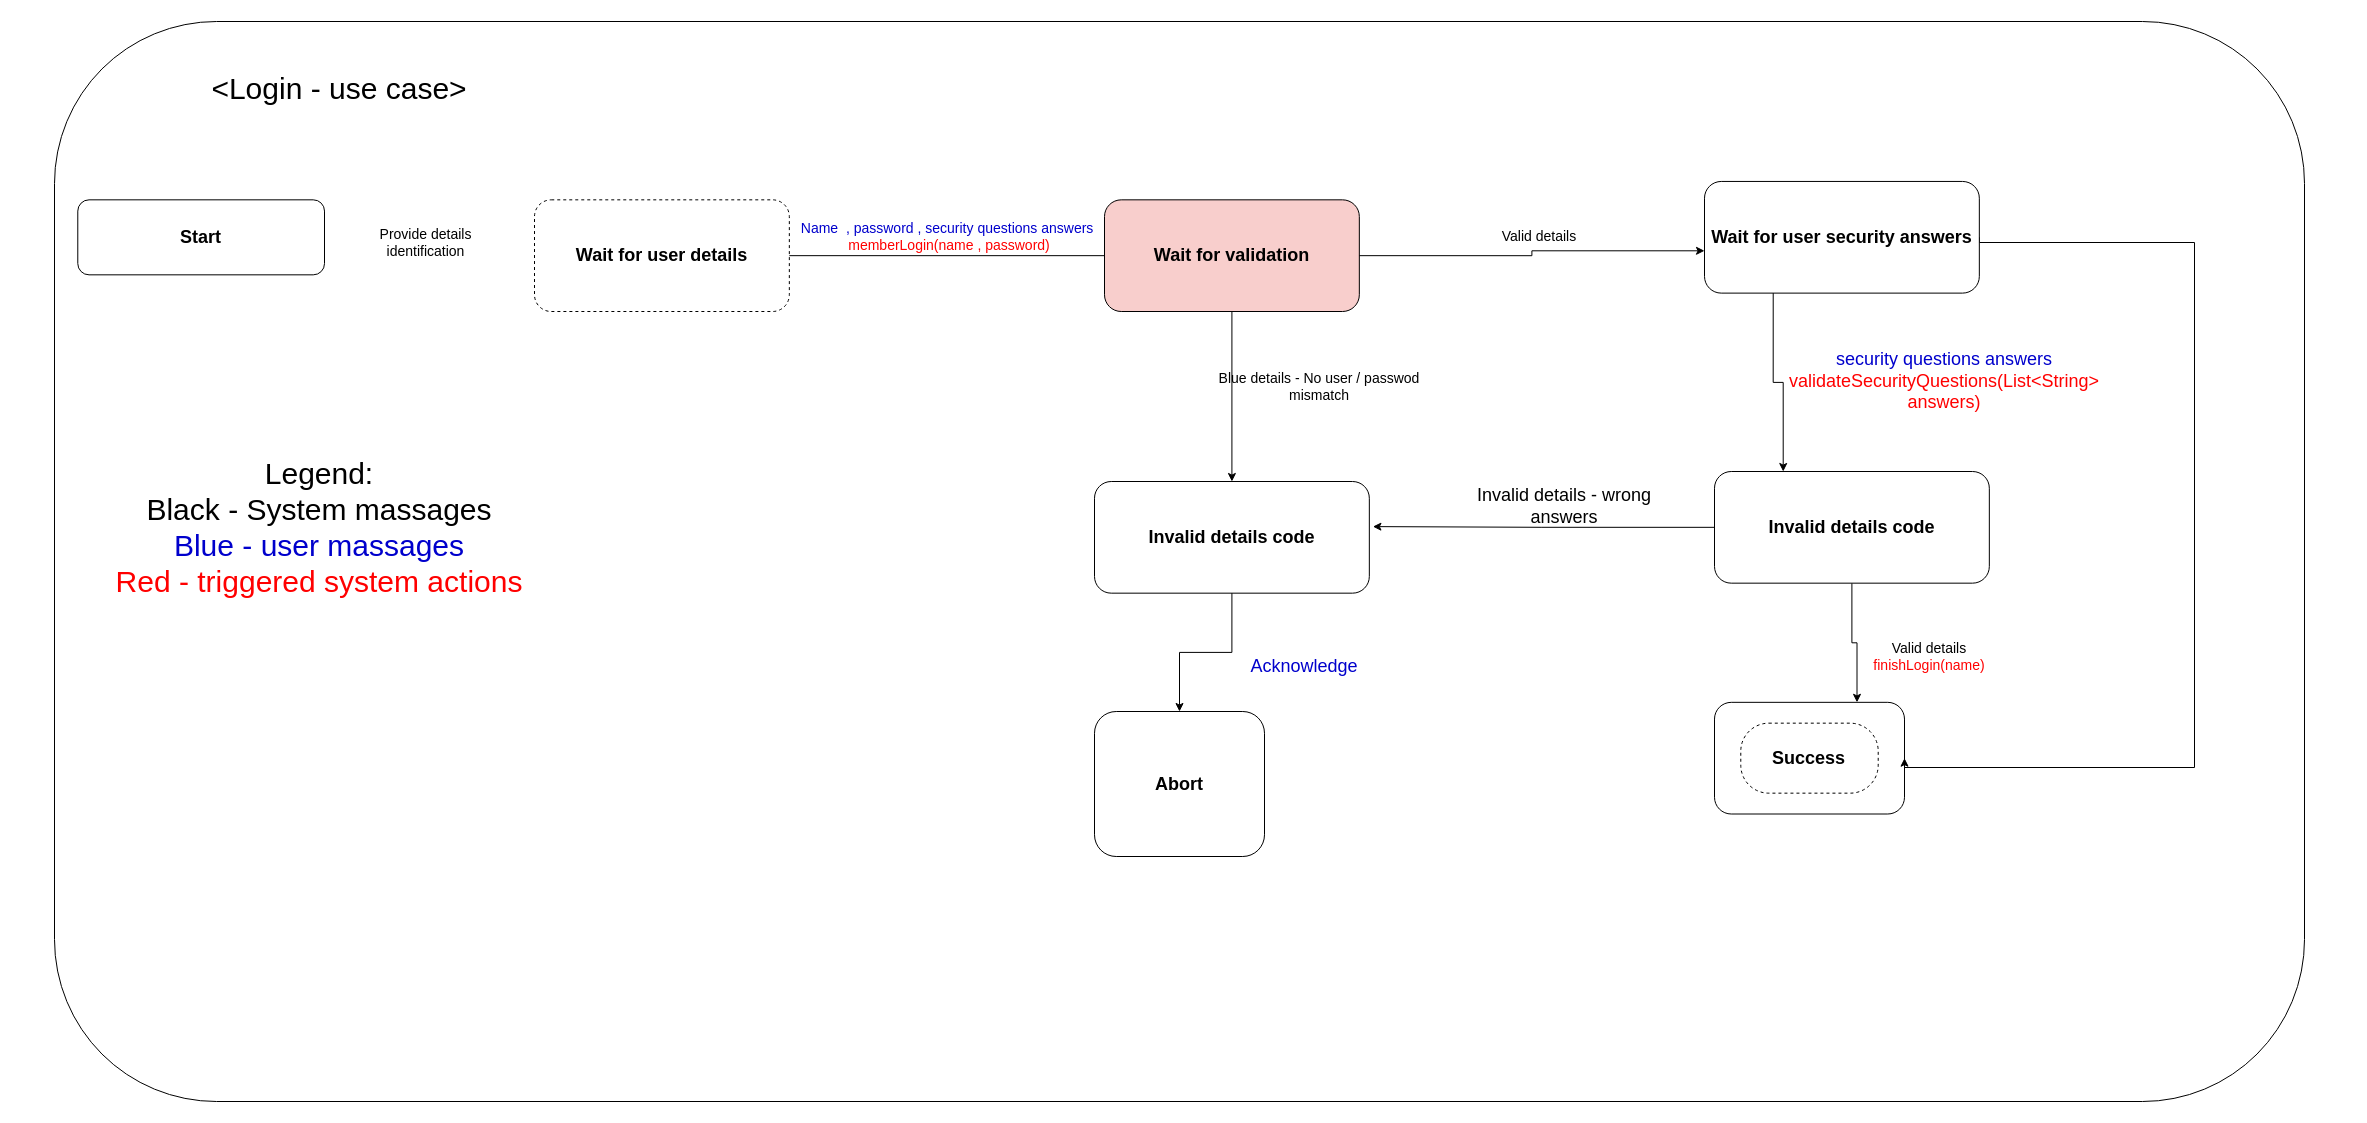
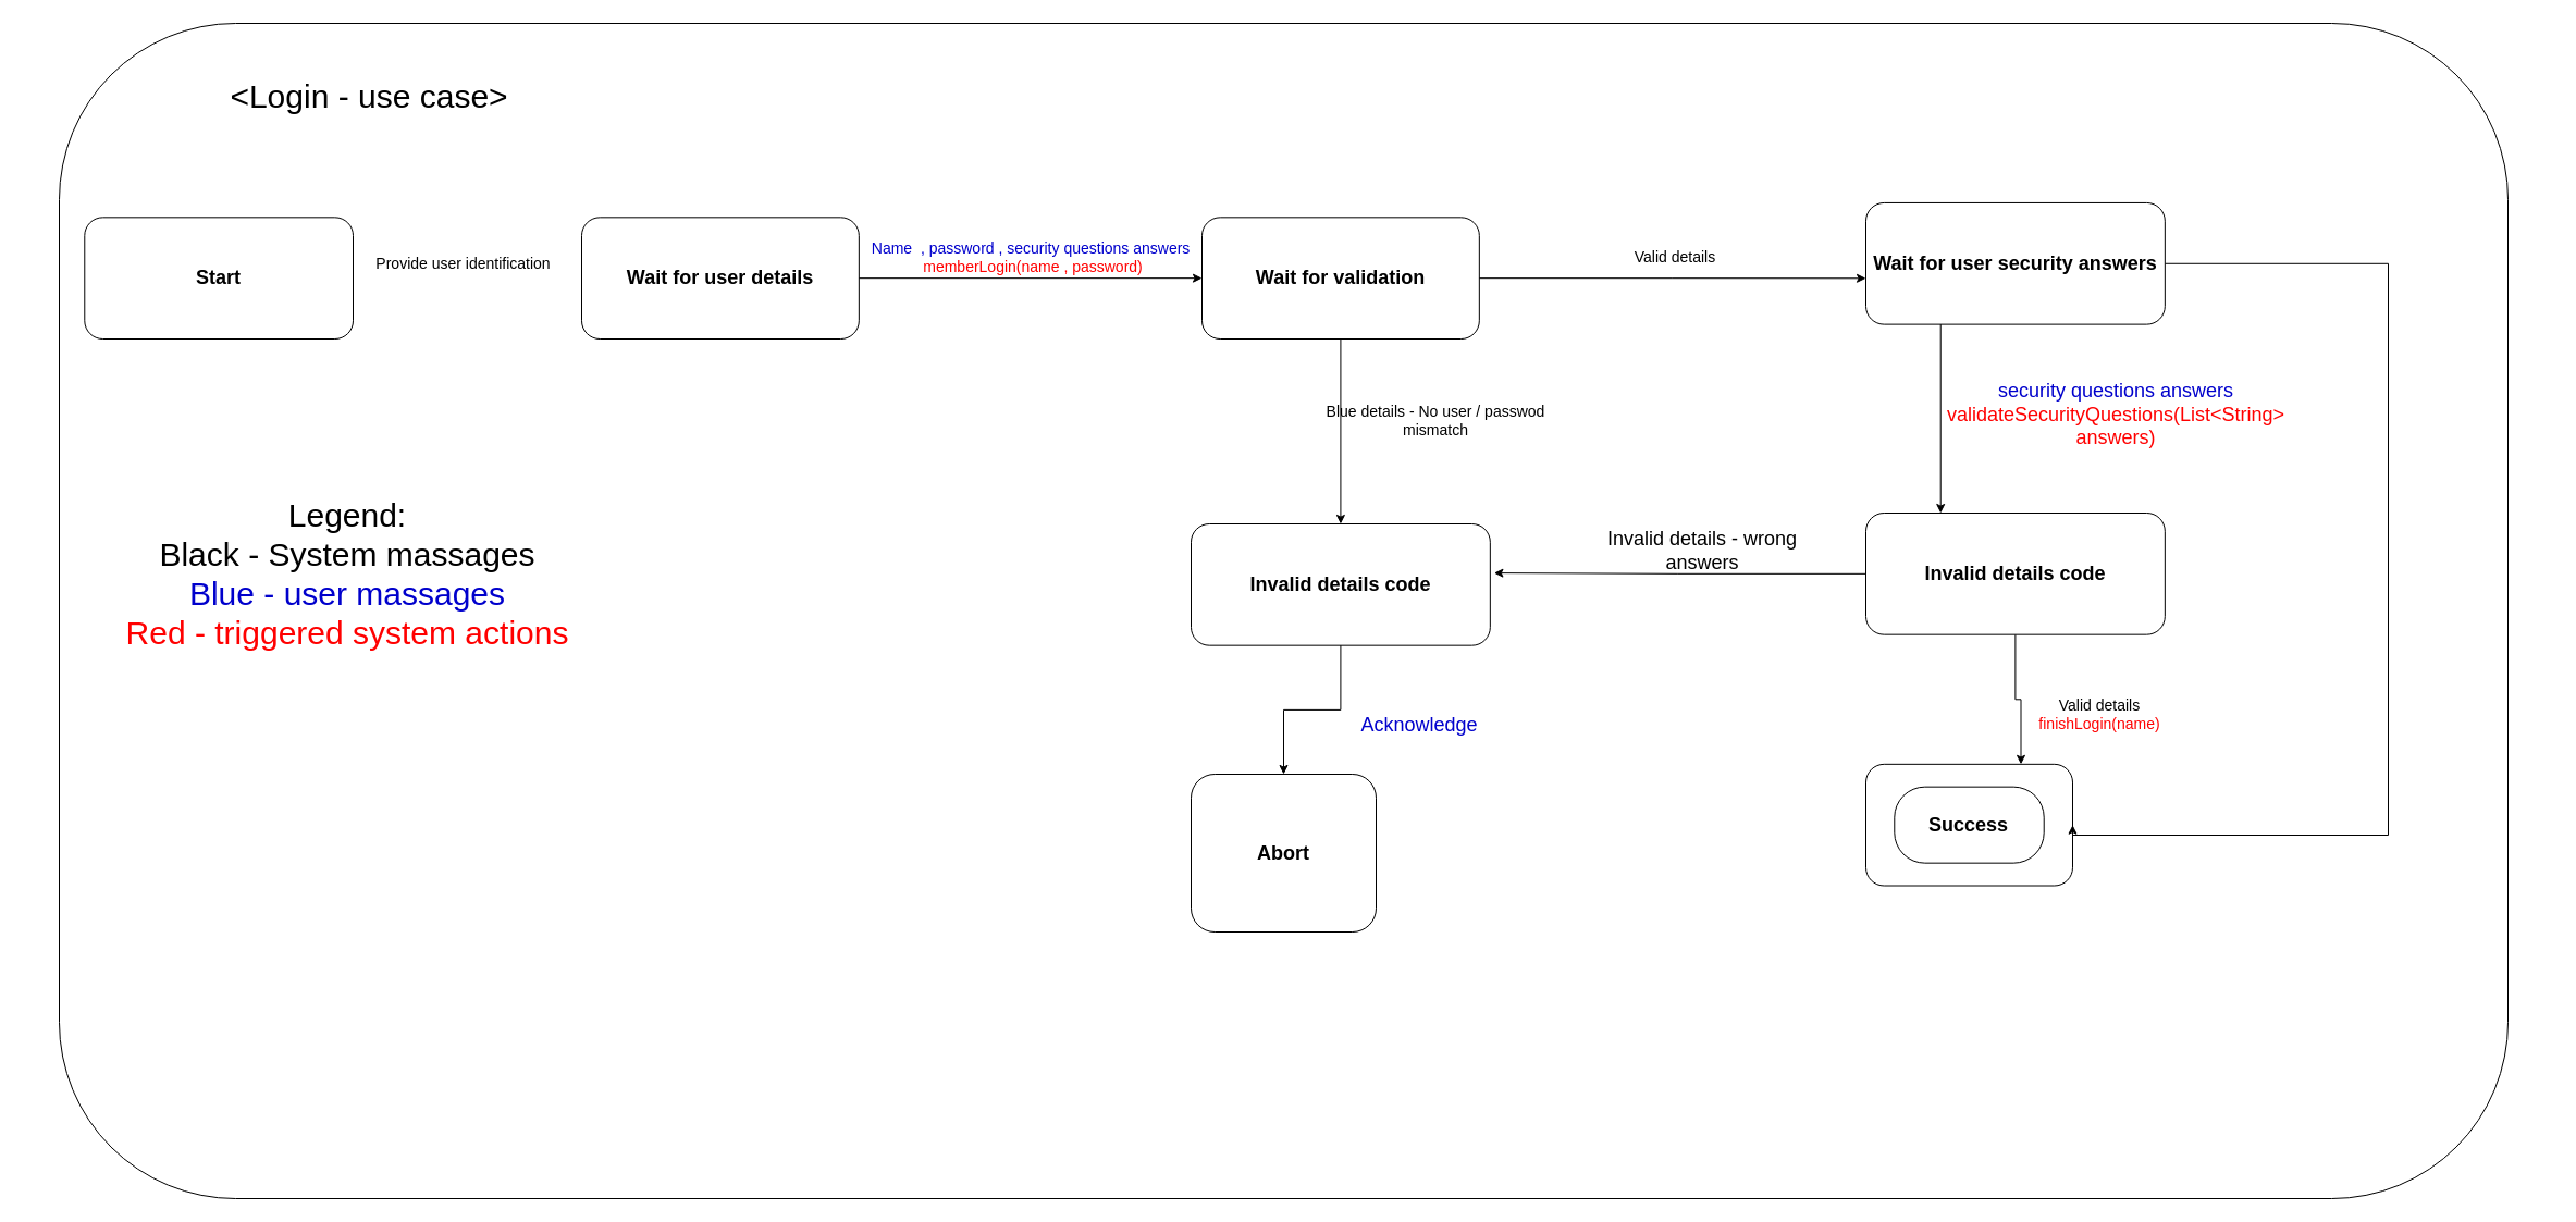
  <mxCell id="0" />
  <mxCell id="1" parent="0" />
  <mxCell id="2" value="" style="group" vertex="1" connectable="0" parent="1"><mxGeometry x="54" y="21" width="2281" height="1080" as="geometry" /></mxCell>
  <mxCell id="3" value="&lt;font color=&quot;#000000&quot;&gt;No security&lt;br&gt;&amp;nbsp;questions&lt;/font&gt;" style="text;html=1;strokeColor=none;fillColor=none;align=center;verticalAlign=middle;whiteSpace=wrap;rounded=0;fontSize=18;fontColor=#FF0000;" vertex="1" parent="2"><mxGeometry x="2080" y="410" width="211" height="30" as="geometry" /></mxCell>
  <mxCell id="4" value="" style="group" vertex="1" connectable="0" parent="2"><mxGeometry x="-33.125" y="-0.009" width="2283.125" height="1080.009" as="geometry" /></mxCell>
  <mxCell id="5" value="" style="rounded=1;whiteSpace=wrap;html=1;" vertex="1" parent="4"><mxGeometry x="33.125" y="0.009" width="2250" height="1080" as="geometry" /></mxCell>
  <mxCell id="6" value="&lt;font style=&quot;font-size: 30px&quot;&gt;&amp;lt;Login - use case&amp;gt;&lt;/font&gt;" style="text;html=1;strokeColor=none;fillColor=none;align=center;verticalAlign=middle;whiteSpace=wrap;rounded=0;" vertex="1" parent="4"><mxGeometry width="636" height="134.318" as="geometry" /></mxCell>
- <mxCell id="7" value="&lt;b&gt;&lt;font style=&quot;font-size: 18px&quot;&gt;Start&lt;/font&gt;&lt;/b&gt;" style="rounded=1;whiteSpace=wrap;html=1;" vertex="1" parent="4"><mxGeometry x="56.415" y="178.339" width="246.71" height="75" as="geometry" /></mxCell>
- <mxCell id="8" value="&lt;b&gt;&lt;font style=&quot;font-size: 18px&quot;&gt;Wait for user details&lt;/font&gt;&lt;/b&gt;" style="rounded=1;whiteSpace=wrap;html=1;dashed=1;" vertex="1" parent="4"><mxGeometry x="513.125" y="178.339" width="254.84" height="111.67" as="geometry" /></mxCell>
- <mxCell id="9" value="&lt;font style=&quot;font-size: 14px&quot;&gt;Provide details identification&lt;/font&gt;" style="text;html=1;strokeColor=none;fillColor=none;align=center;verticalAlign=middle;whiteSpace=wrap;rounded=0;" vertex="1" parent="4"><mxGeometry x="323.125" y="195.319" width="162.87" height="50.95" as="geometry" /></mxCell>
- <mxCell id="10" value="&lt;b&gt;&lt;font style=&quot;font-size: 18px&quot;&gt;Wait for validation&lt;/font&gt;&lt;/b&gt;" style="rounded=1;whiteSpace=wrap;html=1;fillColor=#f8cecc;" vertex="1" parent="4"><mxGeometry x="1083.125" y="178.339" width="254.84" height="111.67" as="geometry" /></mxCell>
- <mxCell id="11" style="edgeStyle=orthogonalEdgeStyle;rounded=0;orthogonalLoop=1;jettySize=auto;html=1;exitX=1;exitY=0.5;exitDx=0;exitDy=0;entryX=0;entryY=0.5;entryDx=0;entryDy=0;fontSize=14;endArrow=none;" edge="1" parent="4" source="8" target="10"><mxGeometry relative="1" as="geometry" /></mxCell>
+ <mxCell id="7" value="&lt;b&gt;&lt;font style=&quot;font-size: 18px&quot;&gt;Start&lt;/font&gt;&lt;/b&gt;" style="rounded=1;whiteSpace=wrap;html=1;" vertex="1" parent="4"><mxGeometry x="56.415" y="178.339" width="246.71" height="111.67" as="geometry" /></mxCell>
+ <mxCell id="8" value="&lt;b&gt;&lt;font style=&quot;font-size: 18px&quot;&gt;Wait for user details&lt;/font&gt;&lt;/b&gt;" style="rounded=1;whiteSpace=wrap;html=1;" vertex="1" parent="4"><mxGeometry x="513.125" y="178.339" width="254.84" height="111.67" as="geometry" /></mxCell>
+ <mxCell id="9" value="&lt;font style=&quot;font-size: 14px&quot;&gt;Provide user identification&lt;/font&gt;" style="text;html=1;strokeColor=none;fillColor=none;align=center;verticalAlign=middle;whiteSpace=wrap;rounded=0;" vertex="1" parent="4"><mxGeometry x="323.125" y="195.319" width="162.87" height="50.95" as="geometry" /></mxCell>
+ <mxCell id="10" value="&lt;b&gt;&lt;font style=&quot;font-size: 18px&quot;&gt;Wait for validation&lt;/font&gt;&lt;/b&gt;" style="rounded=1;whiteSpace=wrap;html=1;" vertex="1" parent="4"><mxGeometry x="1083.125" y="178.339" width="254.84" height="111.67" as="geometry" /></mxCell>
+ <mxCell id="11" style="edgeStyle=orthogonalEdgeStyle;rounded=0;orthogonalLoop=1;jettySize=auto;html=1;exitX=1;exitY=0.5;exitDx=0;exitDy=0;entryX=0;entryY=0.5;entryDx=0;entryDy=0;fontSize=14;" edge="1" parent="4" source="8" target="10"><mxGeometry relative="1" as="geometry" /></mxCell>
  <mxCell id="12" value="&lt;font color=&quot;#0000cc&quot;&gt;Name&amp;nbsp; , password , security questions answers&amp;nbsp;&lt;/font&gt;&lt;br&gt;&lt;font color=&quot;#ff0000&quot;&gt;memberLogin(name , password)&lt;/font&gt;" style="text;html=1;strokeColor=none;fillColor=none;align=center;verticalAlign=middle;whiteSpace=wrap;rounded=0;fontSize=14;" vertex="1" parent="4"><mxGeometry x="773.125" y="200.009" width="310" height="30" as="geometry" /></mxCell>
  <mxCell id="13" value="&lt;b&gt;&lt;font style=&quot;font-size: 18px&quot;&gt;Invalid details code&lt;/font&gt;&lt;/b&gt;" style="rounded=1;whiteSpace=wrap;html=1;" vertex="1" parent="4"><mxGeometry x="1073.125" y="460.009" width="274.84" height="111.67" as="geometry" /></mxCell>
  <mxCell id="14" style="edgeStyle=orthogonalEdgeStyle;rounded=0;orthogonalLoop=1;jettySize=auto;html=1;fontSize=14;fontColor=#FF0000;" edge="1" parent="4" source="10" target="13"><mxGeometry relative="1" as="geometry" /></mxCell>
  <mxCell id="15" value="&lt;font color=&quot;#000000&quot;&gt;Blue details - No user / passwod mismatch&lt;/font&gt;" style="text;html=1;strokeColor=none;fillColor=none;align=center;verticalAlign=middle;whiteSpace=wrap;rounded=0;fontSize=14;fontColor=#FF0000;" vertex="1" parent="4"><mxGeometry x="1193.125" y="350.009" width="210" height="30" as="geometry" /></mxCell>
  <mxCell id="16" value="Valid details&lt;br&gt;&lt;font color=&quot;#ff0000&quot;&gt;finishLogin(name)&lt;/font&gt;" style="text;html=1;strokeColor=none;fillColor=none;align=center;verticalAlign=middle;whiteSpace=wrap;rounded=0;fontSize=14;fontColor=#000000;" vertex="1" parent="4"><mxGeometry x="1833.125" y="620.009" width="150" height="30" as="geometry" /></mxCell>
  <mxCell id="17" value="&lt;b&gt;&lt;font style=&quot;font-size: 18px&quot;&gt;Abort&lt;/font&gt;&lt;/b&gt;" style="rounded=1;whiteSpace=wrap;html=1;" vertex="1" parent="4"><mxGeometry x="1073.125" y="690.009" width="170" height="145" as="geometry" /></mxCell>
  <mxCell id="18" style="edgeStyle=orthogonalEdgeStyle;rounded=0;orthogonalLoop=1;jettySize=auto;html=1;exitX=0.5;exitY=1;exitDx=0;exitDy=0;entryX=0.5;entryY=0;entryDx=0;entryDy=0;fontSize=18;fontColor=#000000;" edge="1" parent="4" source="13" target="17"><mxGeometry relative="1" as="geometry" /></mxCell>
  <mxCell id="19" value="&lt;font color=&quot;#0000cc&quot;&gt;Acknowledge&lt;/font&gt;" style="text;html=1;strokeColor=none;fillColor=none;align=center;verticalAlign=middle;whiteSpace=wrap;rounded=0;fontSize=18;fontColor=#000000;" vertex="1" parent="4"><mxGeometry x="1213.125" y="630.009" width="140" height="30" as="geometry" /></mxCell>
  <mxCell id="20" value="" style="group;strokeWidth=4;fillColor=default;" vertex="1" connectable="0" parent="4"><mxGeometry x="1693.125" y="690.009" width="190" height="111.67" as="geometry" /></mxCell>
  <mxCell id="21" value="" style="rounded=1;whiteSpace=wrap;html=1;" vertex="1" parent="20"><mxGeometry y="-9.16" width="190" height="111.67" as="geometry" /></mxCell>
- <mxCell id="22" value="&lt;b style=&quot;color: rgb(0 , 0 , 0) ; font-size: 12px&quot;&gt;&lt;font style=&quot;font-size: 18px&quot;&gt;Success&lt;/font&gt;&lt;/b&gt;" style="rounded=1;whiteSpace=wrap;html=1;fontSize=18;fontColor=#FF0000;arcSize=40;dashed=1;" vertex="1" parent="20"><mxGeometry x="26.29" y="11.67" width="137.42" height="70" as="geometry" /></mxCell>
+ <mxCell id="22" value="&lt;b style=&quot;color: rgb(0 , 0 , 0) ; font-size: 12px&quot;&gt;&lt;font style=&quot;font-size: 18px&quot;&gt;Success&lt;/font&gt;&lt;/b&gt;" style="rounded=1;whiteSpace=wrap;html=1;fontSize=18;fontColor=#FF0000;arcSize=40;" vertex="1" parent="20"><mxGeometry x="26.29" y="11.67" width="137.42" height="70" as="geometry" /></mxCell>
  <mxCell id="23" style="edgeStyle=orthogonalEdgeStyle;rounded=0;orthogonalLoop=1;jettySize=auto;html=1;entryX=0.75;entryY=0;entryDx=0;entryDy=0;fontSize=18;fontColor=#000000;" edge="1" parent="4" source="25" target="21"><mxGeometry relative="1" as="geometry" /></mxCell>
  <mxCell id="24" style="edgeStyle=orthogonalEdgeStyle;rounded=0;orthogonalLoop=1;jettySize=auto;html=1;exitX=0;exitY=0.5;exitDx=0;exitDy=0;entryX=1.013;entryY=0.404;entryDx=0;entryDy=0;entryPerimeter=0;fontSize=18;fontColor=#FF0000;" edge="1" parent="4" source="25" target="13"><mxGeometry relative="1" as="geometry" /></mxCell>
  <mxCell id="25" value="&lt;b&gt;&lt;font style=&quot;font-size: 18px&quot;&gt;Invalid details code&lt;/font&gt;&lt;/b&gt;" style="rounded=1;whiteSpace=wrap;html=1;" vertex="1" parent="4"><mxGeometry x="1693.125" y="450.009" width="274.84" height="111.67" as="geometry" /></mxCell>
  <mxCell id="26" style="edgeStyle=orthogonalEdgeStyle;rounded=0;orthogonalLoop=1;jettySize=auto;html=1;exitX=1;exitY=0.5;exitDx=0;exitDy=0;entryX=1;entryY=0.5;entryDx=0;entryDy=0;fontSize=18;fontColor=#FF0000;" edge="1" parent="4" source="28" target="21"><mxGeometry relative="1" as="geometry"><Array as="points"><mxPoint x="2173.125" y="221.009" /><mxPoint x="2173.125" y="746.009" /><mxPoint x="1883.125" y="746.009" /></Array></mxGeometry></mxCell>
  <mxCell id="27" style="edgeStyle=orthogonalEdgeStyle;rounded=0;orthogonalLoop=1;jettySize=auto;html=1;exitX=0.25;exitY=1;exitDx=0;exitDy=0;entryX=0.25;entryY=0;entryDx=0;entryDy=0;fontSize=18;fontColor=#0000CC;" edge="1" parent="4" source="28" target="25"><mxGeometry relative="1" as="geometry" /></mxCell>
- <mxCell id="28" value="&lt;b&gt;&lt;font style=&quot;font-size: 18px&quot;&gt;Wait for user security answers&lt;/font&gt;&lt;/b&gt;" style="rounded=1;whiteSpace=wrap;html=1;" vertex="1" parent="4"><mxGeometry x="1683.125" y="159.959" width="274.84" height="111.67" as="geometry" /></mxCell>
+ <mxCell id="28" value="&lt;b&gt;&lt;font style=&quot;font-size: 18px&quot;&gt;Wait for user security answers&lt;/font&gt;&lt;/b&gt;" style="rounded=1;whiteSpace=wrap;html=1;" vertex="1" parent="4"><mxGeometry x="1693.125" y="164.959" width="274.84" height="111.67" as="geometry" /></mxCell>
  <mxCell id="29" style="edgeStyle=orthogonalEdgeStyle;rounded=0;orthogonalLoop=1;jettySize=auto;html=1;exitX=1;exitY=0.5;exitDx=0;exitDy=0;entryX=0;entryY=0.621;entryDx=0;entryDy=0;entryPerimeter=0;fontSize=18;fontColor=#FF0000;" edge="1" parent="4" source="10" target="28"><mxGeometry relative="1" as="geometry" /></mxCell>
  <mxCell id="30" value="&lt;font color=&quot;#000000&quot;&gt;Valid details&lt;/font&gt;" style="text;html=1;strokeColor=none;fillColor=none;align=center;verticalAlign=middle;whiteSpace=wrap;rounded=0;fontSize=14;fontColor=#FF0000;" vertex="1" parent="4"><mxGeometry x="1413.125" y="200.009" width="210" height="30" as="geometry" /></mxCell>
  <mxCell id="31" value="&lt;font color=&quot;#0000cc&quot;&gt;security questions answers&lt;/font&gt;&lt;br&gt;&lt;font color=&quot;#ff0000&quot;&gt;validateSecurityQuestions(List&amp;lt;String&amp;gt; answers)&lt;/font&gt;" style="text;html=1;strokeColor=none;fillColor=none;align=center;verticalAlign=middle;whiteSpace=wrap;rounded=0;fontSize=18;fontColor=#000000;" vertex="1" parent="4"><mxGeometry x="1753.125" y="320.009" width="340" height="80" as="geometry" /></mxCell>
  <mxCell id="32" value="&lt;font color=&quot;#000000&quot;&gt;Invalid details - wrong answers&lt;/font&gt;" style="text;html=1;strokeColor=none;fillColor=none;align=center;verticalAlign=middle;whiteSpace=wrap;rounded=0;fontSize=18;fontColor=#FF0000;" vertex="1" parent="4"><mxGeometry x="1443.125" y="470.009" width="200" height="30" as="geometry" /></mxCell>
  <mxCell id="33" value="&lt;font style=&quot;font-size: 30px&quot;&gt;Legend:&lt;br&gt;Black - System massages&lt;br&gt;&lt;font color=&quot;#0000cc&quot; style=&quot;font-size: 30px&quot;&gt;Blue - user massages&lt;/font&gt;&lt;br&gt;&lt;font color=&quot;#ff0000&quot; style=&quot;font-size: 30px&quot;&gt;Red - triggered system actions&lt;/font&gt;&lt;/font&gt;" style="text;html=1;strokeColor=none;fillColor=none;align=center;verticalAlign=middle;whiteSpace=wrap;rounded=0;" vertex="1" parent="4"><mxGeometry x="43.125" y="420.839" width="510" height="170" as="geometry" /></mxCell>
